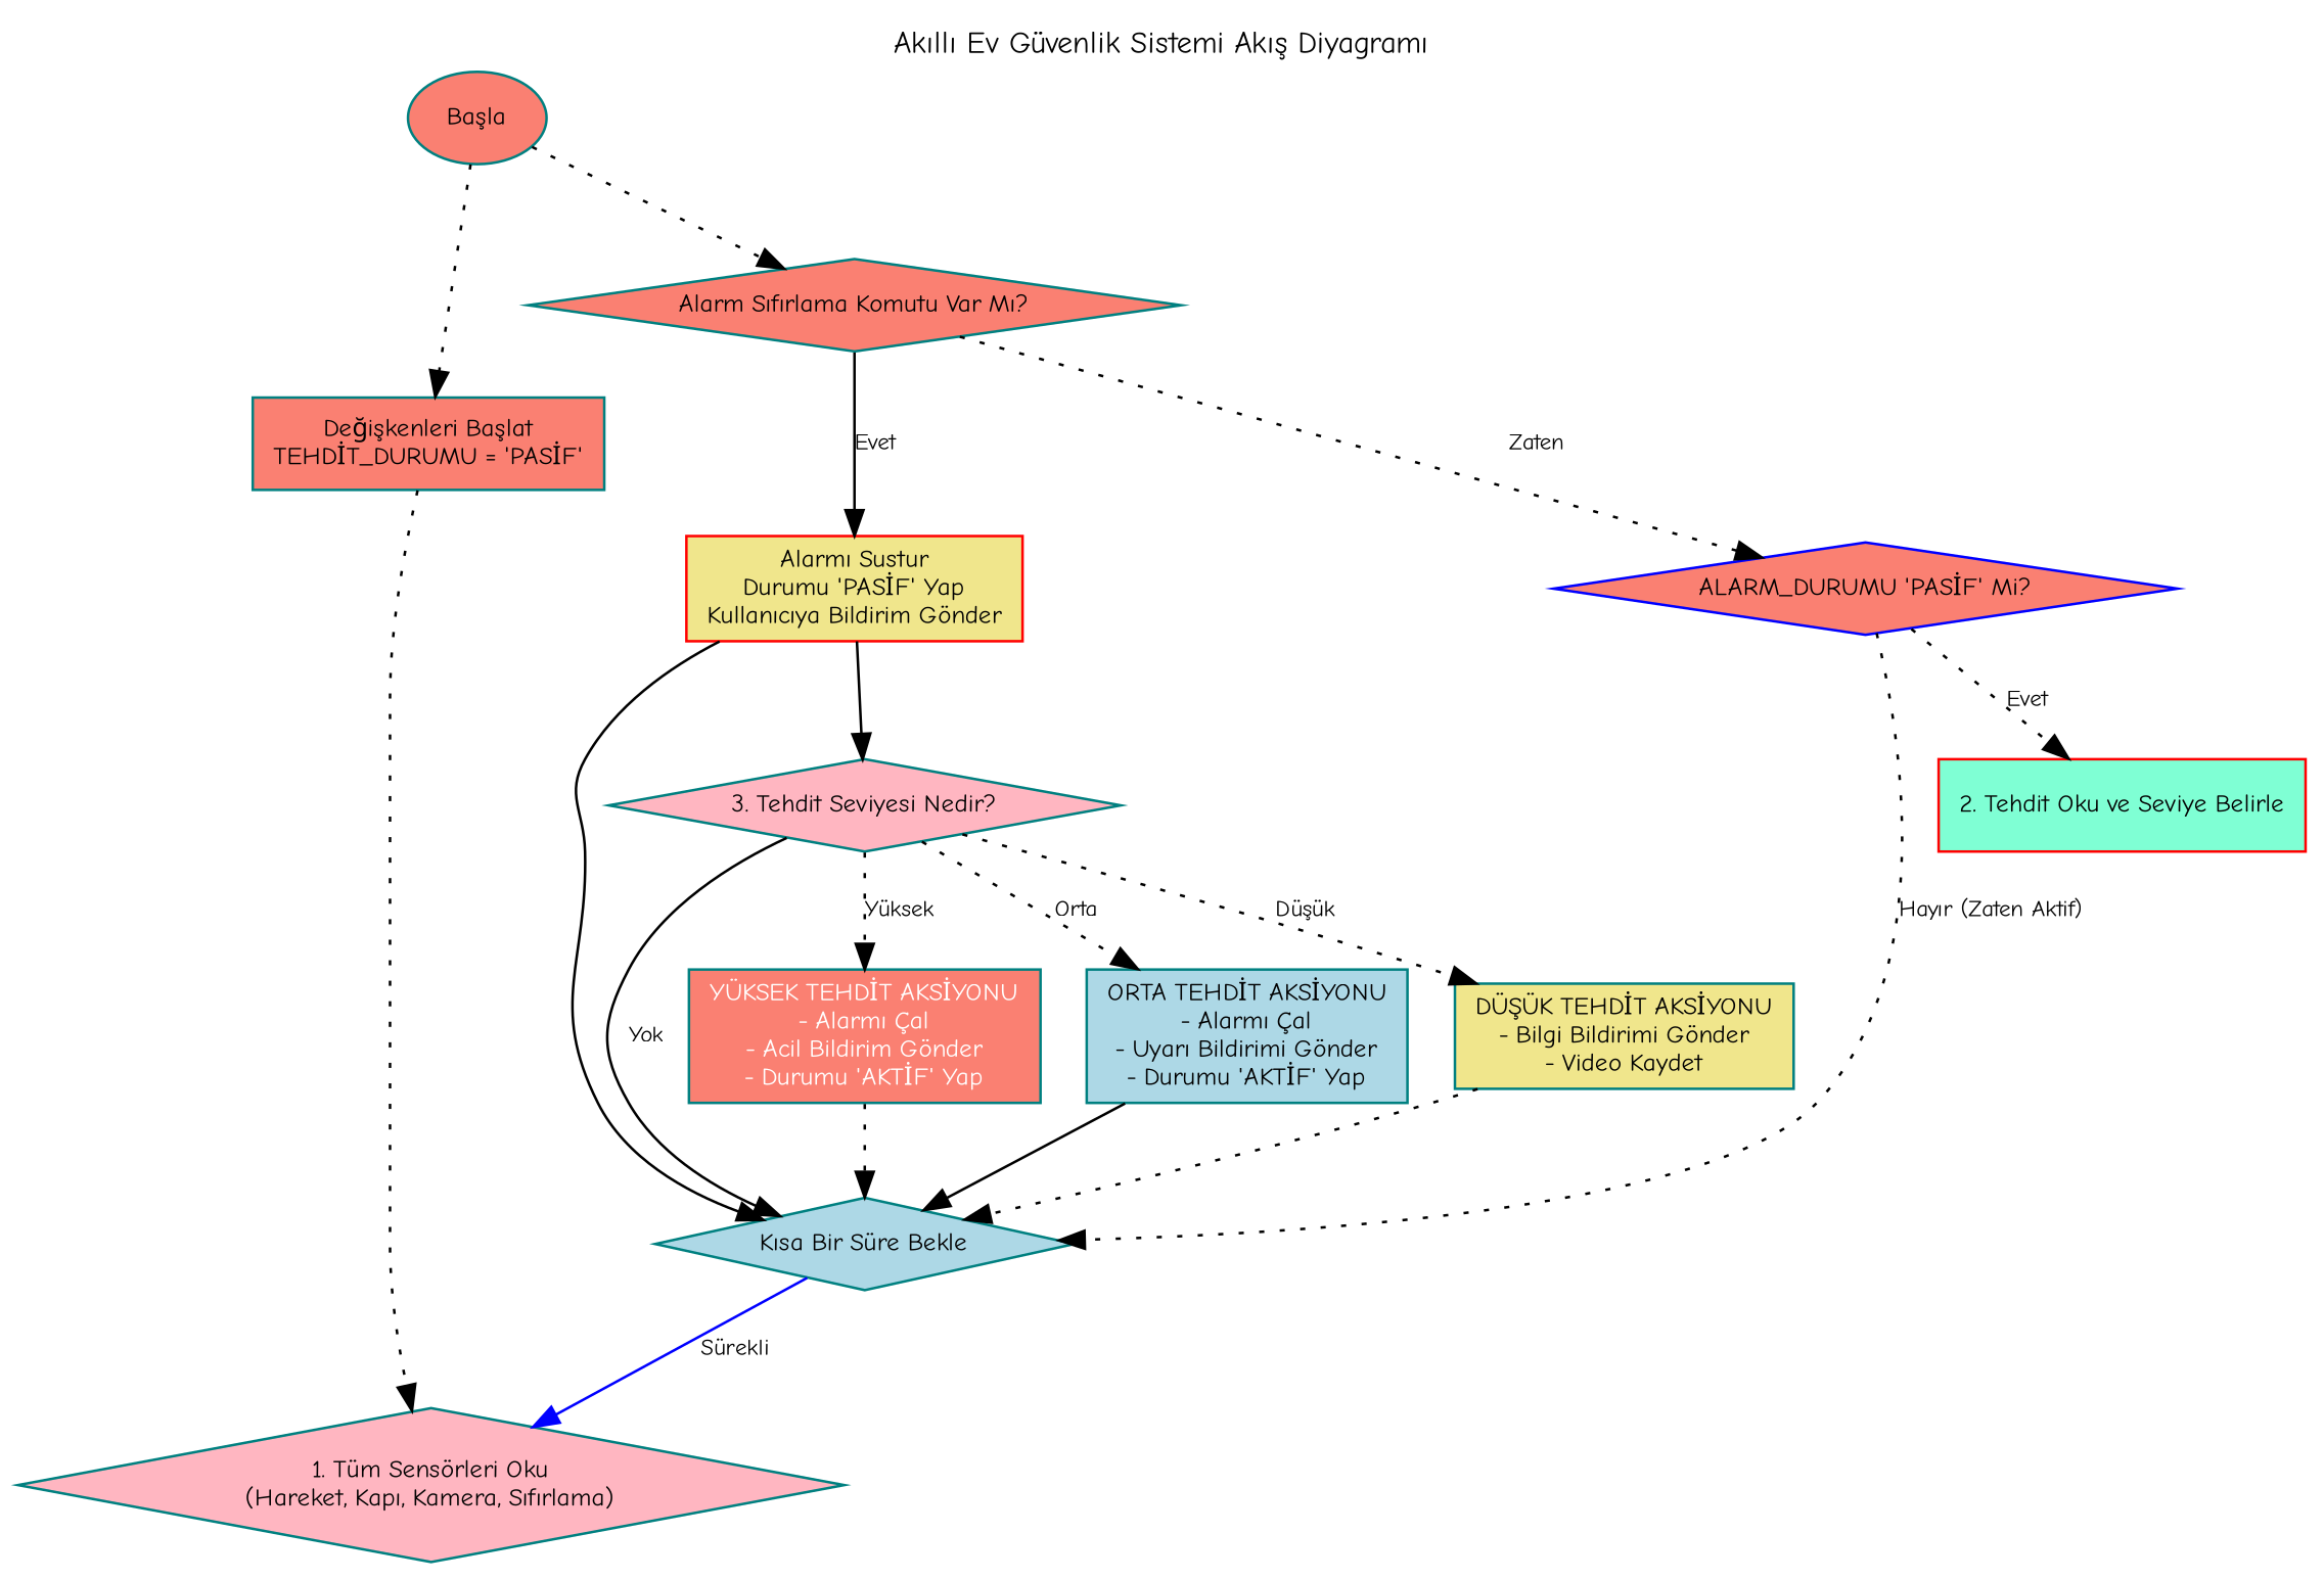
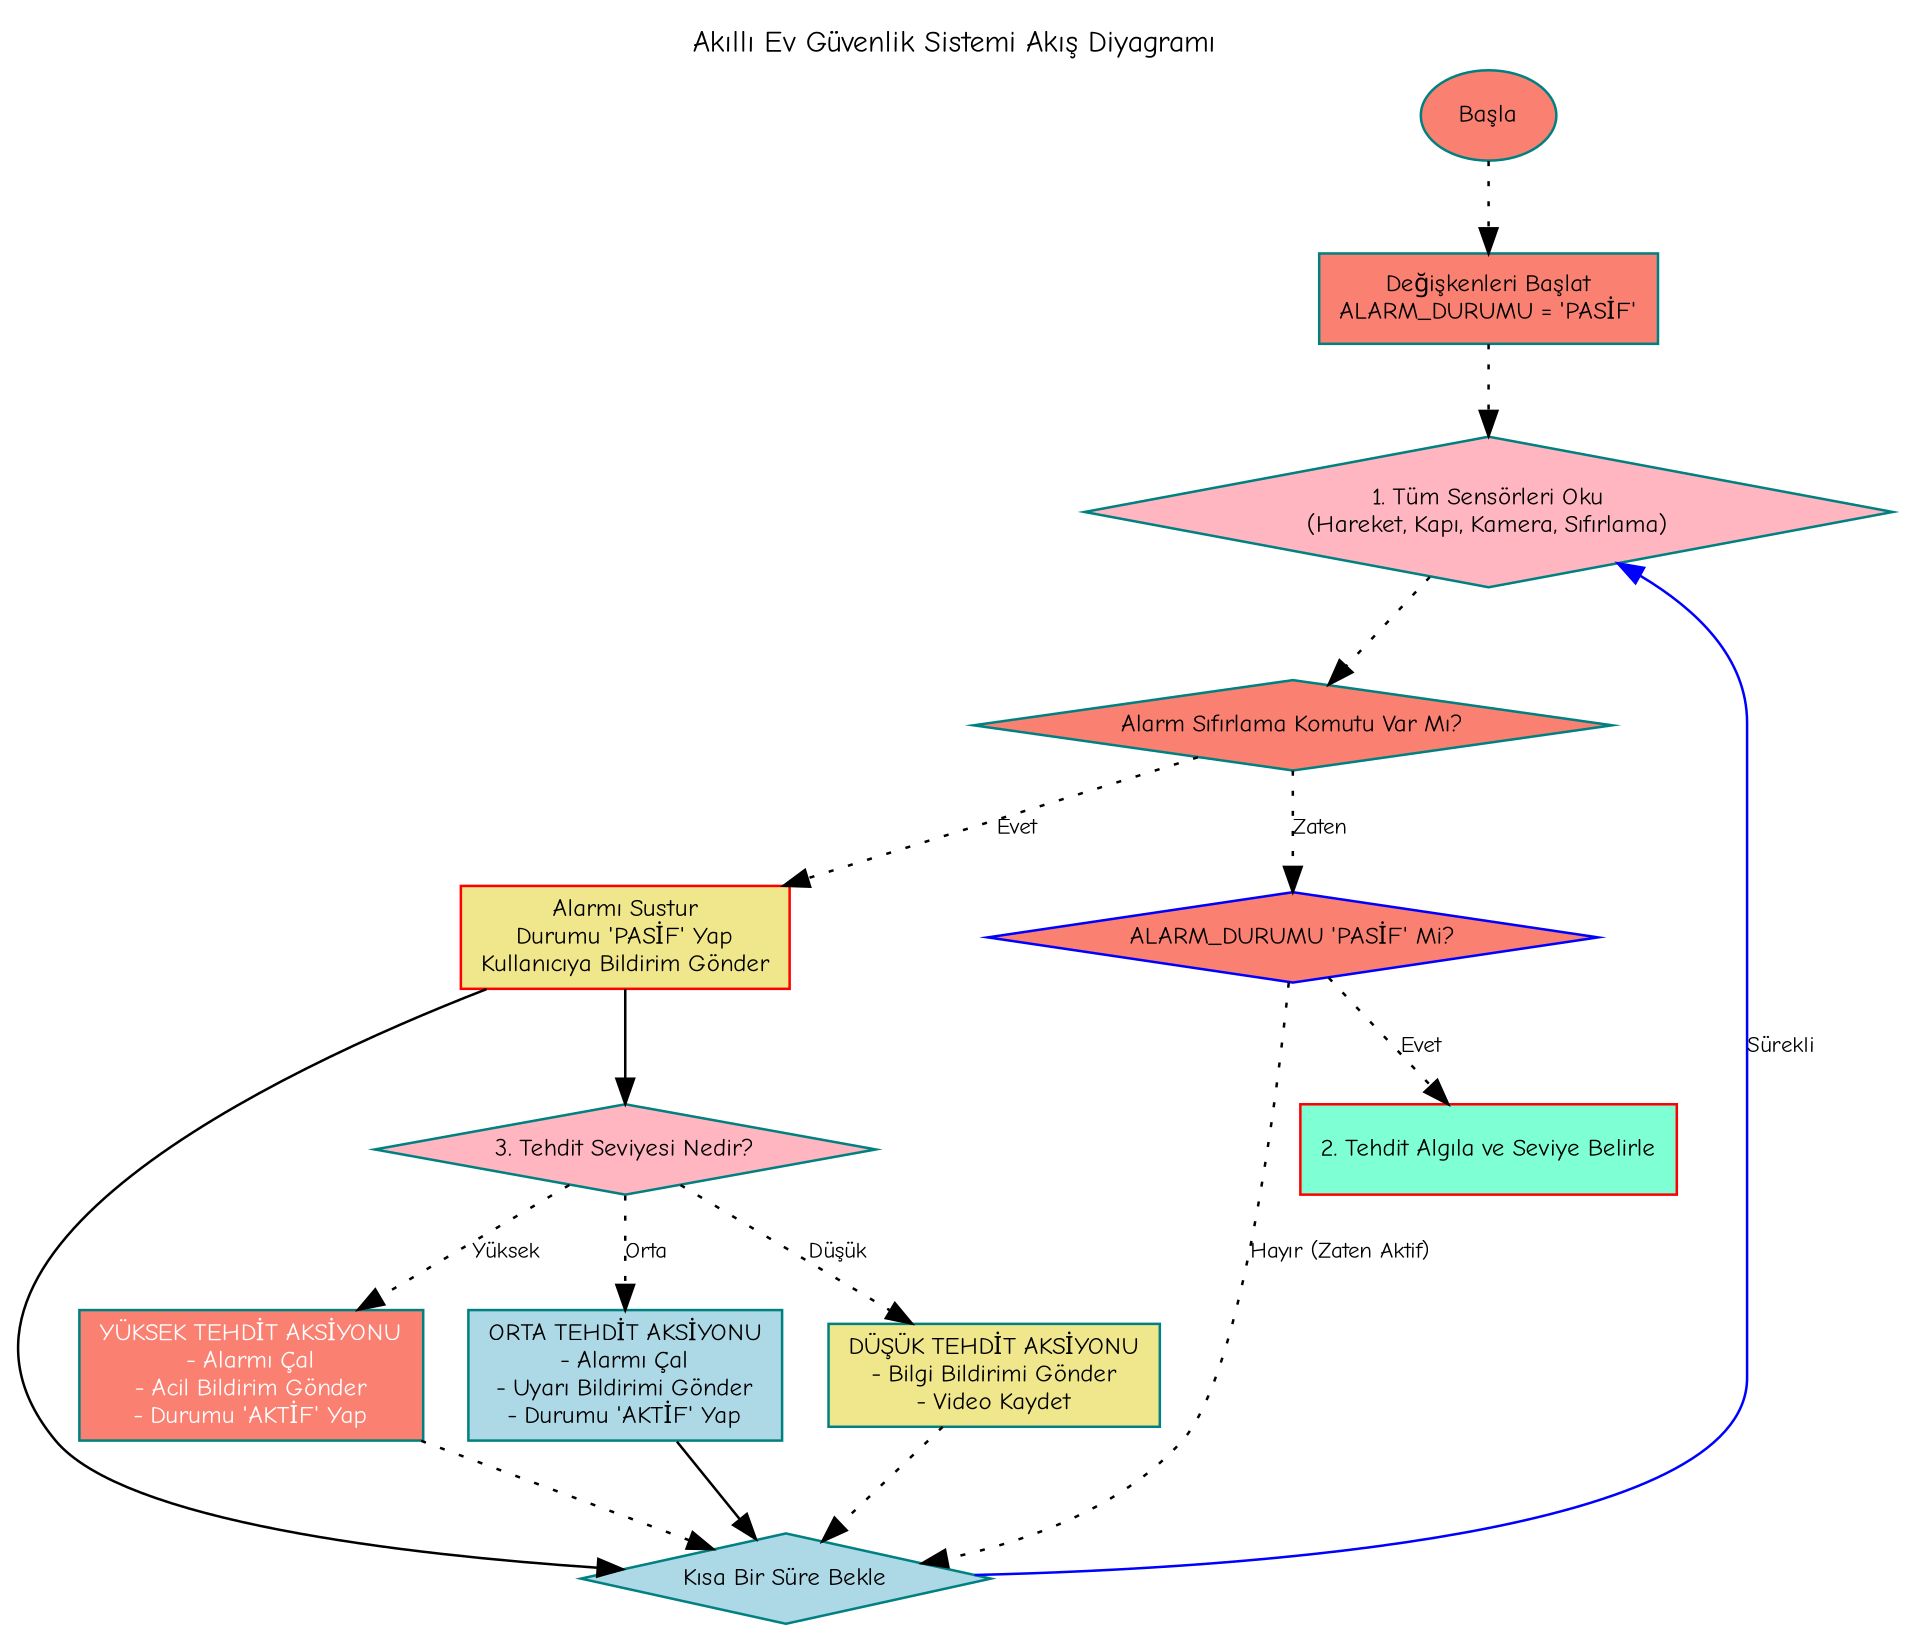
  digraph {
    fontname="Comic Neue"
    fontsize=12
    label="Akıllı Ev Güvenlik Sistemi Akış Diyagramı"
    labelloc=t
    node [color=teal fillcolor=salmon fontname="Comic Neue" fontsize=10 shape=box style=filled]
    edge [fontname="Comic Neue" fontsize=9 style=dotted]
    n1 [label="Başla" shape=ellipse]
-   n2 [label="Değişkenleri Başlat\nTEHDİT_DURUMU = 'PASİF'"]
+   n2 [label="Değişkenleri Başlat\nALARM_DURUMU = 'PASİF'"]
    n3 [fillcolor=lightpink label="1. Tüm Sensörleri Oku\n(Hareket, Kapı, Kamera, Sıfırlama)" shape=diamond]
    n4 [label="Alarm Sıfırlama Komutu Var Mı?" shape=diamond]
    n5 [color=red fillcolor=khaki label="Alarmı Sustur\nDurumu 'PASİF' Yap\nKullanıcıya Bildirim Gönder"]
    n6 [color=blue label="ALARM_DURUMU 'PASİF' Mi?" shape=diamond]
    n7 [fillcolor=lightblue label="Kısa Bir Süre Bekle" shape=diamond]
    n8 [fillcolor=lightpink label="3. Tehdit Seviyesi Nedir?" shape=diamond]
-   n9 [color=red fillcolor=aquamarine label="2. Tehdit Oku ve Seviye Belirle"]
+   n9 [color=red fillcolor=aquamarine label="2. Tehdit Algıla ve Seviye Belirle"]
    n10 [fontcolor=white label="YÜKSEK TEHDİT AKSİYONU\n- Alarmı Çal\n- Acil Bildirim Gönder\n- Durumu 'AKTİF' Yap"]
    n11 [fillcolor=lightblue label="ORTA TEHDİT AKSİYONU\n- Alarmı Çal\n- Uyarı Bildirimi Gönder\n- Durumu 'AKTİF' Yap"]
    n12 [fillcolor=khaki label="DÜŞÜK TEHDİT AKSİYONU\n- Bilgi Bildirimi Gönder\n- Video Kaydet"]
    n1 -> n2
    n2 -> n3
-   n1 -> n4
-   n4 -> n5 [label=Evet style=solid]
+   n3 -> n4
+   n4 -> n5 [label=Evet]
    n4 -> n6 [label=Zaten]
    n5 -> n7 [style=solid]
    n5 -> n8 [style=solid]
    n6 -> n7 [label="Hayır (Zaten Aktif)"]
    n6 -> n9 [label=Evet]
    n7 -> n3 [arrowhead=normal color=blue label="Sürekli" style=solid]
-   n8 -> n7 [label=Yok style=solid]
    n8 -> n10 [label="Yüksek"]
    n8 -> n11 [label=Orta]
    n8 -> n12 [label="Düşük"]
    n10 -> n7
    n11 -> n7 [style=solid]
    n12 -> n7
  }
